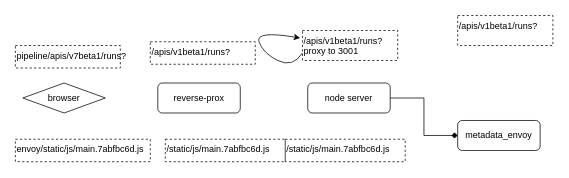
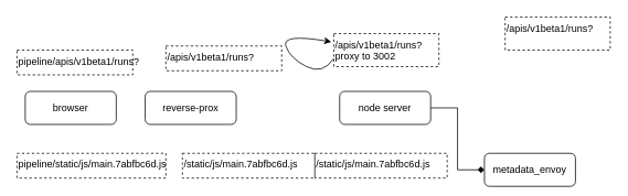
  <mxCell id="0" />
  <mxCell id="1" parent="0" />
- <mxCell id="2" value="browser" style="rhombus;whiteSpace=wrap;html=1;" vertex="1" parent="1"><mxGeometry x="30" y="110" width="110" height="40" as="geometry" /></mxCell>
+ <mxCell id="2" value="browser" style="rounded=1;whiteSpace=wrap;html=1;" vertex="1" parent="1"><mxGeometry x="30" y="110" width="110" height="40" as="geometry" /></mxCell>
  <mxCell id="3" style="edgeStyle=orthogonalEdgeStyle;rounded=0;orthogonalLoop=1;jettySize=auto;html=1;exitX=1;exitY=0.5;exitDx=0;exitDy=0;entryX=0;entryY=0.5;entryDx=0;entryDy=0;endArrow=diamond;" edge="1" parent="1" source="4" target="5"><mxGeometry relative="1" as="geometry" /></mxCell>
  <mxCell id="4" value="node server" style="rounded=1;whiteSpace=wrap;html=1;" vertex="1" parent="1"><mxGeometry x="410" y="110" width="110" height="40" as="geometry" /></mxCell>
- <mxCell id="5" value="metadata_envoy" style="rounded=1;whiteSpace=wrap;html=1;" vertex="1" parent="1"><mxGeometry x="610" y="160" width="110" height="40" as="geometry" /></mxCell>
- <mxCell id="6" value="envoy/static/js/main.7abfbc6d.js" style="text;html=1;strokeColor=#000000;dashed=1;" vertex="1" parent="1"><mxGeometry x="20" y="185" width="180" height="30" as="geometry" /></mxCell>
+ <mxCell id="5" value="metadata_envoy" style="rounded=1;whiteSpace=wrap;html=1;" vertex="1" parent="1"><mxGeometry x="585" y="185" width="110" height="40" as="geometry" /></mxCell>
+ <mxCell id="6" value="pipeline/static/js/main.7abfbc6d.js" style="text;html=1;strokeColor=#000000;dashed=1;" vertex="1" parent="1"><mxGeometry x="20" y="185" width="180" height="30" as="geometry" /></mxCell>
  <mxCell id="7" value="/static/js/main.7abfbc6d.js" style="text;html=1;strokeColor=#000000;dashed=1;" vertex="1" parent="1"><mxGeometry x="380" y="185" width="160" height="30" as="geometry" /></mxCell>
- <mxCell id="8" value="pipeline/apis/v7beta1/runs?" style="text;html=1;dashed=1;strokeColor=#000000;" vertex="1" parent="1"><mxGeometry x="20" y="60" width="140" height="30" as="geometry" /></mxCell>
- <mxCell id="9" value="/apis/v1beta1/runs?&lt;br&gt;proxy to 3001&amp;nbsp;" style="text;html=1;strokeColor=#000000;dashed=1;" vertex="1" parent="1"><mxGeometry x="403" y="40" width="127" height="40" as="geometry" /></mxCell>
+ <mxCell id="8" value="pipeline/apis/v1beta1/runs?" style="text;html=1;dashed=1;strokeColor=#000000;" vertex="1" parent="1"><mxGeometry x="20" y="60" width="140" height="30" as="geometry" /></mxCell>
+ <mxCell id="9" value="/apis/v1beta1/runs?&lt;br&gt;proxy to 3002&amp;nbsp;" style="text;html=1;strokeColor=#000000;dashed=1;" vertex="1" parent="1"><mxGeometry x="403" y="40" width="127" height="40" as="geometry" /></mxCell>
  <mxCell id="10" value="/apis/v1beta1/runs?&amp;nbsp;" style="text;html=1;strokeColor=#000000;dashed=1;" vertex="1" parent="1"><mxGeometry x="610" y="20" width="127" height="40" as="geometry" /></mxCell>
  <mxCell id="11" value="" style="curved=1;endArrow=classic;html=1;exitX=0;exitY=0.75;exitDx=0;exitDy=0;" edge="1" parent="1" source="9"><mxGeometry width="50" height="50" relative="1" as="geometry"><mxPoint x="340" y="90" as="sourcePoint" /><mxPoint x="400" y="50" as="targetPoint" /><Array as="points"><mxPoint x="390" y="90" /><mxPoint x="350" y="70" /><mxPoint x="340" y="40" /></Array></mxGeometry></mxCell>
- <mxCell id="12" value="reverse-prox" style="rounded=1;whiteSpace=wrap;html=1;" vertex="1" parent="1"><mxGeometry x="210" y="110" width="110" height="40" as="geometry" /></mxCell>
+ <mxCell id="12" value="reverse-prox" style="rounded=1;whiteSpace=wrap;html=1;" vertex="1" parent="1"><mxGeometry x="175" y="110" width="110" height="40" as="geometry" /></mxCell>
  <mxCell id="13" value="/static/js/main.7abfbc6d.js" style="text;html=1;strokeColor=#000000;dashed=1;" vertex="1" parent="1"><mxGeometry x="220" y="185" width="160" height="30" as="geometry" /></mxCell>
  <mxCell id="14" value="/apis/v1beta1/runs?" style="text;html=1;dashed=1;strokeColor=#000000;" vertex="1" parent="1"><mxGeometry x="200" y="55" width="140" height="30" as="geometry" /></mxCell>
